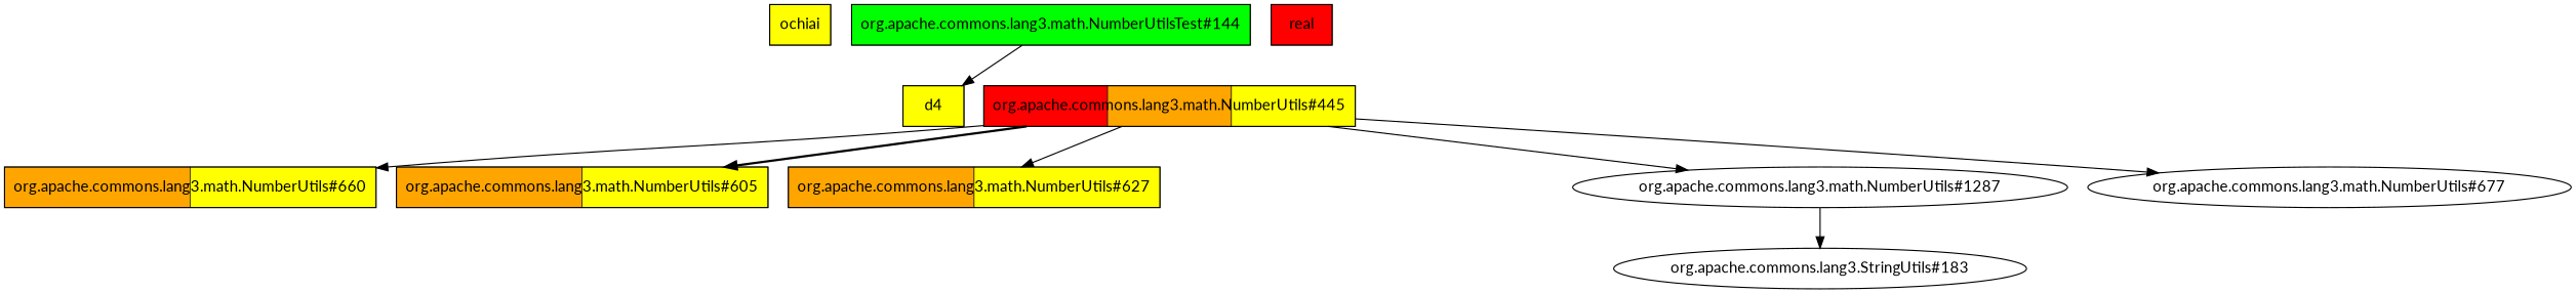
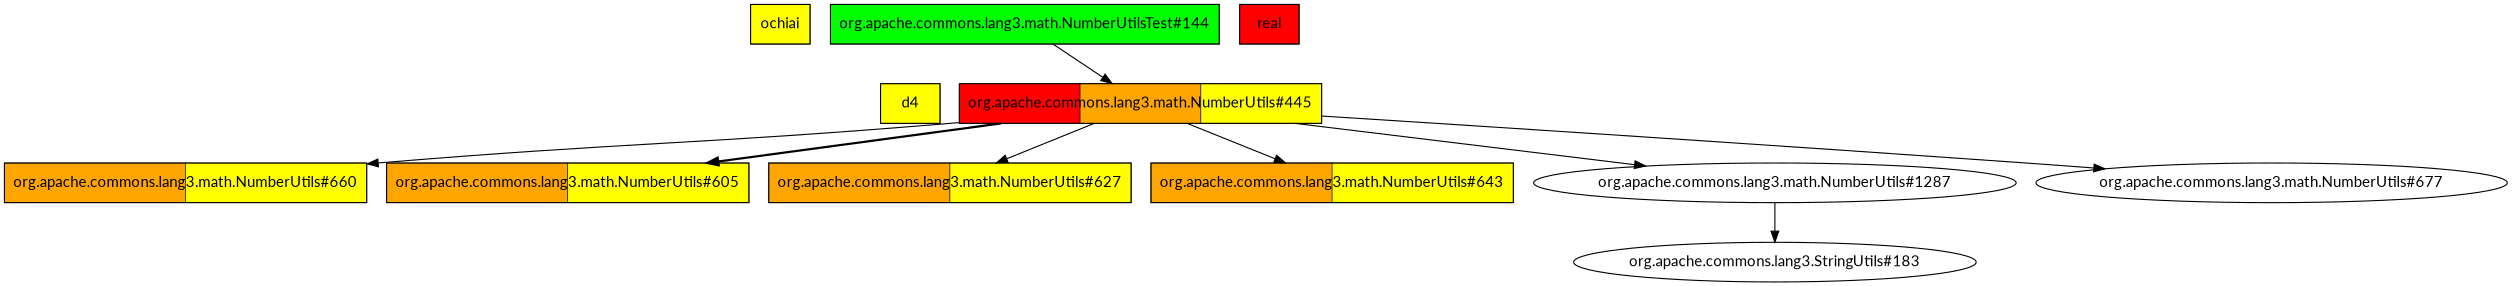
  digraph {
    fontname=Lato
    node [fillcolor="orange:yellow" fontname=Lato shape=box style=striped]
    edge [fontname=Lato]
    ochiai [fillcolor=yellow]
    d4 [fillcolor=yellow]
    n3 [fillcolor=green label="org.apache.commons.lang3.math.NumberUtilsTest#144"]
    "org.apache.commons.lang3.math.NumberUtils#445" [fillcolor="red:orange:yellow"]
    "org.apache.commons.lang3.math.NumberUtils#660"
    "org.apache.commons.lang3.math.NumberUtils#605"
    "org.apache.commons.lang3.math.NumberUtils#627"
+   "org.apache.commons.lang3.math.NumberUtils#643"
    "org.apache.commons.lang3.math.NumberUtils#1287" [fillcolor="" shape="" style=""]
    "org.apache.commons.lang3.math.NumberUtils#677" [fillcolor="" shape="" style=""]
    real [fillcolor=red]
    "org.apache.commons.lang3.StringUtils#183" [fillcolor="" shape="" style=""]
-   n3 -> d4
+   n3 -> "org.apache.commons.lang3.math.NumberUtils#445"
    "org.apache.commons.lang3.math.NumberUtils#445" -> "org.apache.commons.lang3.math.NumberUtils#660"
    "org.apache.commons.lang3.math.NumberUtils#445" -> "org.apache.commons.lang3.math.NumberUtils#605" [style=bold]
    "org.apache.commons.lang3.math.NumberUtils#445" -> "org.apache.commons.lang3.math.NumberUtils#627"
+   "org.apache.commons.lang3.math.NumberUtils#445" -> "org.apache.commons.lang3.math.NumberUtils#643"
    "org.apache.commons.lang3.math.NumberUtils#445" -> "org.apache.commons.lang3.math.NumberUtils#1287"
    "org.apache.commons.lang3.math.NumberUtils#445" -> "org.apache.commons.lang3.math.NumberUtils#677"
    "org.apache.commons.lang3.math.NumberUtils#1287" -> "org.apache.commons.lang3.StringUtils#183"
  }
